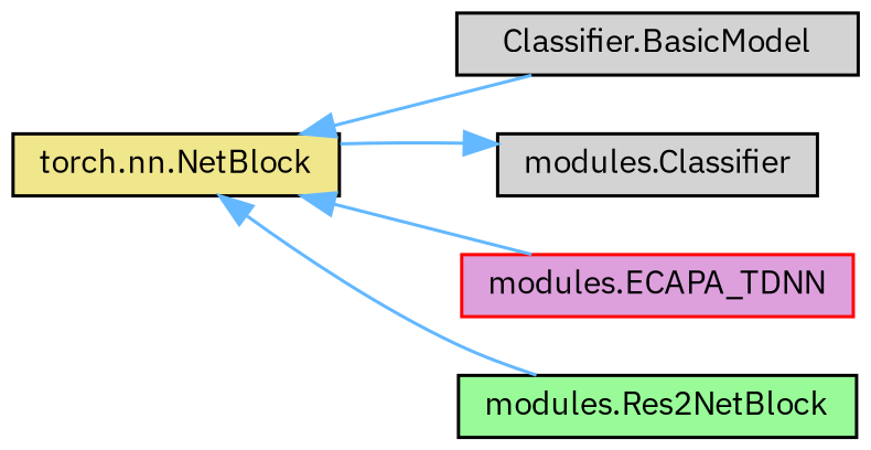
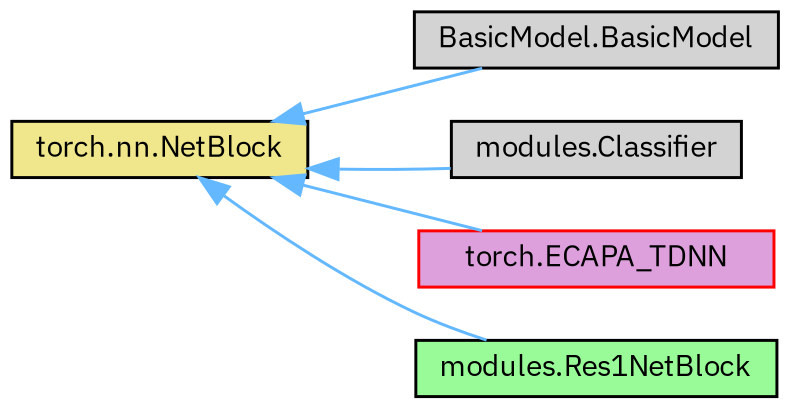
  digraph {
    fontname="IBM Plex Sans"
    rankdir=LR
    node [color=black fillcolor=lightgrey fontname="IBM Plex Sans" fontsize=10 shape=box style=filled]
    edge [color=steelblue1 dir=back fontname="IBM Plex Sans" fontsize=10 labelfontname=Helvetica labelfontsize=10 style=solid]
    n1 [fillcolor=khaki height=0.2 label="torch.nn.NetBlock" width=0.4]
-   n2 [height=0.2 label="Classifier.BasicModel" width=0.4]
+   n2 [height=0.2 label="BasicModel.BasicModel" width=0.4]
    n3 [height=0.2 label="modules.Classifier" width=0.4]
-   n4 [color=red fillcolor=plum height=0.2 label="modules.ECAPA_TDNN" width=0.4]
-   n5 [fillcolor=palegreen height=0.2 label="modules.Res2NetBlock" width=0.4]
+   n4 [color=red fillcolor=plum height=0.2 label="torch.ECAPA_TDNN" width=0.4]
+   n5 [fillcolor=palegreen height=0.2 label="modules.Res1NetBlock" width=0.4]
    n1 -> n2
-   n3 -> n1
+   n1 -> n3
    n1 -> n4
    n1 -> n5
  }
